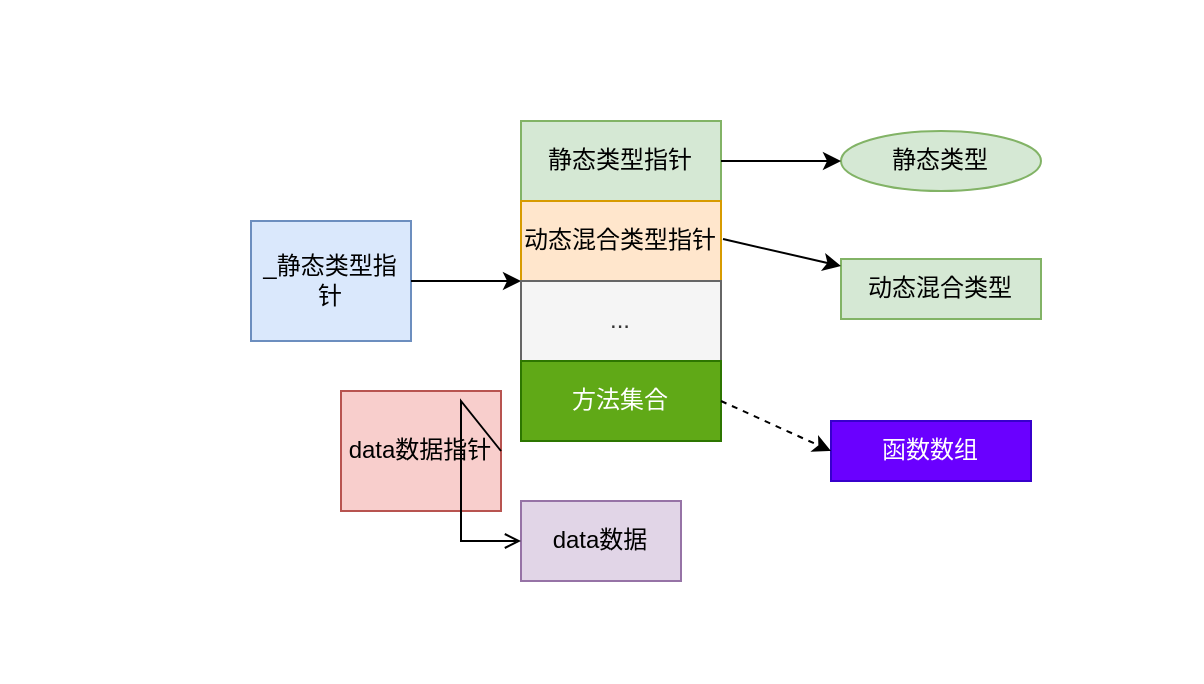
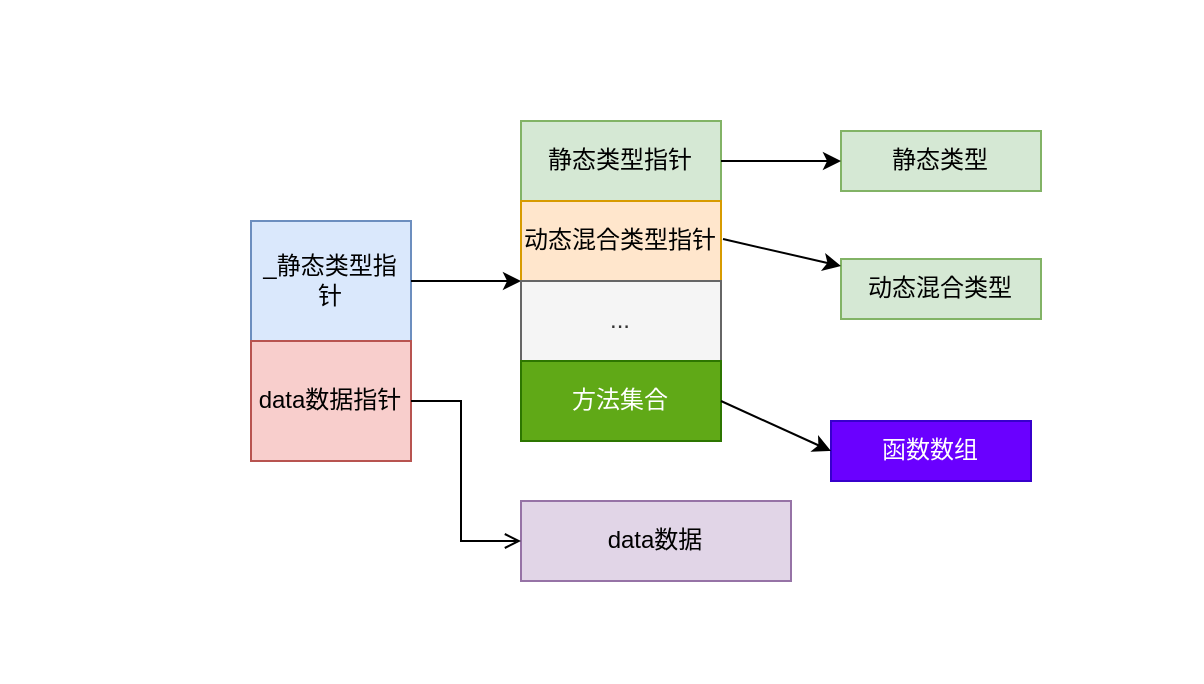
  <mxCell id="0" />
  <mxCell id="1" parent="0" />
  <mxCell id="2" value="_静态类型指针" style="rounded=0;whiteSpace=wrap;html=1;fillColor=#dae8fc;strokeColor=#6c8ebf;" vertex="1" parent="1"><mxGeometry x="125" y="110" width="80" height="60" as="geometry" /></mxCell>
- <mxCell id="3" value="data数据指针" style="rounded=0;whiteSpace=wrap;html=1;fillColor=#f8cecc;strokeColor=#b85450;" vertex="1" parent="1"><mxGeometry x="170" y="195" width="80" height="60" as="geometry" /></mxCell>
+ <mxCell id="3" value="data数据指针" style="rounded=0;whiteSpace=wrap;html=1;fillColor=#f8cecc;strokeColor=#b85450;" vertex="1" parent="1"><mxGeometry x="125" y="170" width="80" height="60" as="geometry" /></mxCell>
  <mxCell id="4" value="" style="endArrow=none;html=1;strokeColor=none;" edge="1" parent="1"><mxGeometry width="50" height="50" relative="1" as="geometry"><mxPoint x="20" y="140" as="sourcePoint" /><mxPoint x="580" y="140" as="targetPoint" /></mxGeometry></mxCell>
  <mxCell id="5" value="" style="endArrow=none;html=1;strokeColor=none;" edge="1" parent="1"><mxGeometry width="50" height="50" relative="1" as="geometry"><mxPoint x="310" y="20" as="sourcePoint" /><mxPoint x="310" y="320" as="targetPoint" /></mxGeometry></mxCell>
  <mxCell id="6" value="静态类型指针" style="rounded=0;whiteSpace=wrap;html=1;fillColor=#d5e8d4;strokeColor=#82b366;" vertex="1" parent="1"><mxGeometry x="260" y="60" width="100" height="40" as="geometry" /></mxCell>
- <mxCell id="7" value="data数据" style="rounded=0;whiteSpace=wrap;html=1;fillColor=#e1d5e7;strokeColor=#9673a6;" vertex="1" parent="1"><mxGeometry x="260" y="250" width="80" height="40" as="geometry" /></mxCell>
+ <mxCell id="7" value="data数据" style="rounded=0;whiteSpace=wrap;html=1;fillColor=#e1d5e7;strokeColor=#9673a6;" vertex="1" parent="1"><mxGeometry x="260" y="250" width="135" height="40" as="geometry" /></mxCell>
  <mxCell id="8" value="" style="endArrow=classic;html=1;entryX=0;entryY=0;entryDx=0;entryDy=0;exitX=1;exitY=0.5;exitDx=0;exitDy=0;" edge="1" parent="1" source="2" target="11"><mxGeometry width="50" height="50" relative="1" as="geometry"><mxPoint x="180" y="180" as="sourcePoint" /><mxPoint x="230" y="130" as="targetPoint" /></mxGeometry></mxCell>
  <mxCell id="9" value="" style="endArrow=open;html=1;entryX=0;entryY=0.5;entryDx=0;entryDy=0;exitX=1;exitY=0.5;exitDx=0;exitDy=0;rounded=0;" edge="1" parent="1" source="3" target="7"><mxGeometry width="50" height="50" relative="1" as="geometry"><mxPoint x="205" y="210" as="sourcePoint" /><mxPoint x="260" y="210" as="targetPoint" /><Array as="points"><mxPoint x="230" y="200" /><mxPoint x="230" y="270" /></Array></mxGeometry></mxCell>
  <mxCell id="10" value="动态混合类型指针" style="rounded=0;whiteSpace=wrap;html=1;fillColor=#ffe6cc;strokeColor=#d79b00;" vertex="1" parent="1"><mxGeometry x="260" y="100" width="100" height="40" as="geometry" /></mxCell>
  <mxCell id="11" value="..." style="rounded=0;whiteSpace=wrap;html=1;fillColor=#f5f5f5;strokeColor=#666666;fontColor=#333333;" vertex="1" parent="1"><mxGeometry x="260" y="140" width="100" height="40" as="geometry" /></mxCell>
  <mxCell id="12" value="方法集合" style="rounded=0;whiteSpace=wrap;html=1;fillColor=#60a917;strokeColor=#2D7600;fontColor=#ffffff;" vertex="1" parent="1"><mxGeometry x="260" y="180" width="100" height="40" as="geometry" /></mxCell>
- <mxCell id="13" value="静态类型" style="ellipse;whiteSpace=wrap;html=1;fillColor=#d5e8d4;strokeColor=#82b366;" vertex="1" parent="1"><mxGeometry x="420" y="65" width="100" height="30" as="geometry" /></mxCell>
+ <mxCell id="13" value="静态类型" style="rounded=0;whiteSpace=wrap;html=1;fillColor=#d5e8d4;strokeColor=#82b366;" vertex="1" parent="1"><mxGeometry x="420" y="65" width="100" height="30" as="geometry" /></mxCell>
  <mxCell id="14" value="动态混合类型" style="rounded=0;whiteSpace=wrap;html=1;fillColor=#d5e8d4;strokeColor=#82b366;" vertex="1" parent="1"><mxGeometry x="420" y="129" width="100" height="30" as="geometry" /></mxCell>
  <mxCell id="15" value="函数数组" style="rounded=0;whiteSpace=wrap;html=1;fillColor=#6a00ff;strokeColor=#3700CC;fontColor=#ffffff;" vertex="1" parent="1"><mxGeometry x="415" y="210" width="100" height="30" as="geometry" /></mxCell>
  <mxCell id="16" value="" style="endArrow=classic;html=1;entryX=0;entryY=0.5;entryDx=0;entryDy=0;exitX=1;exitY=0.5;exitDx=0;exitDy=0;" edge="1" parent="1" target="13"><mxGeometry width="50" height="50" relative="1" as="geometry"><mxPoint x="360" y="80" as="sourcePoint" /><mxPoint x="415" y="80" as="targetPoint" /></mxGeometry></mxCell>
  <mxCell id="17" value="" style="endArrow=classic;html=1;exitX=1;exitY=0.5;exitDx=0;exitDy=0;" edge="1" parent="1" target="14"><mxGeometry width="50" height="50" relative="1" as="geometry"><mxPoint x="361" y="119" as="sourcePoint" /><mxPoint x="416" y="119" as="targetPoint" /></mxGeometry></mxCell>
- <mxCell id="18" value="" style="endArrow=classic;html=1;exitX=1;exitY=0.5;exitDx=0;exitDy=0;entryX=0;entryY=0.5;entryDx=0;entryDy=0;dashed=1;" edge="1" parent="1" source="12" target="15"><mxGeometry width="50" height="50" relative="1" as="geometry"><mxPoint x="371" y="89" as="sourcePoint" /><mxPoint x="430" y="89" as="targetPoint" /></mxGeometry></mxCell>
+ <mxCell id="18" value="" style="endArrow=classic;html=1;exitX=1;exitY=0.5;exitDx=0;exitDy=0;entryX=0;entryY=0.5;entryDx=0;entryDy=0;" edge="1" parent="1" source="12" target="15"><mxGeometry width="50" height="50" relative="1" as="geometry"><mxPoint x="371" y="89" as="sourcePoint" /><mxPoint x="430" y="89" as="targetPoint" /></mxGeometry></mxCell>
